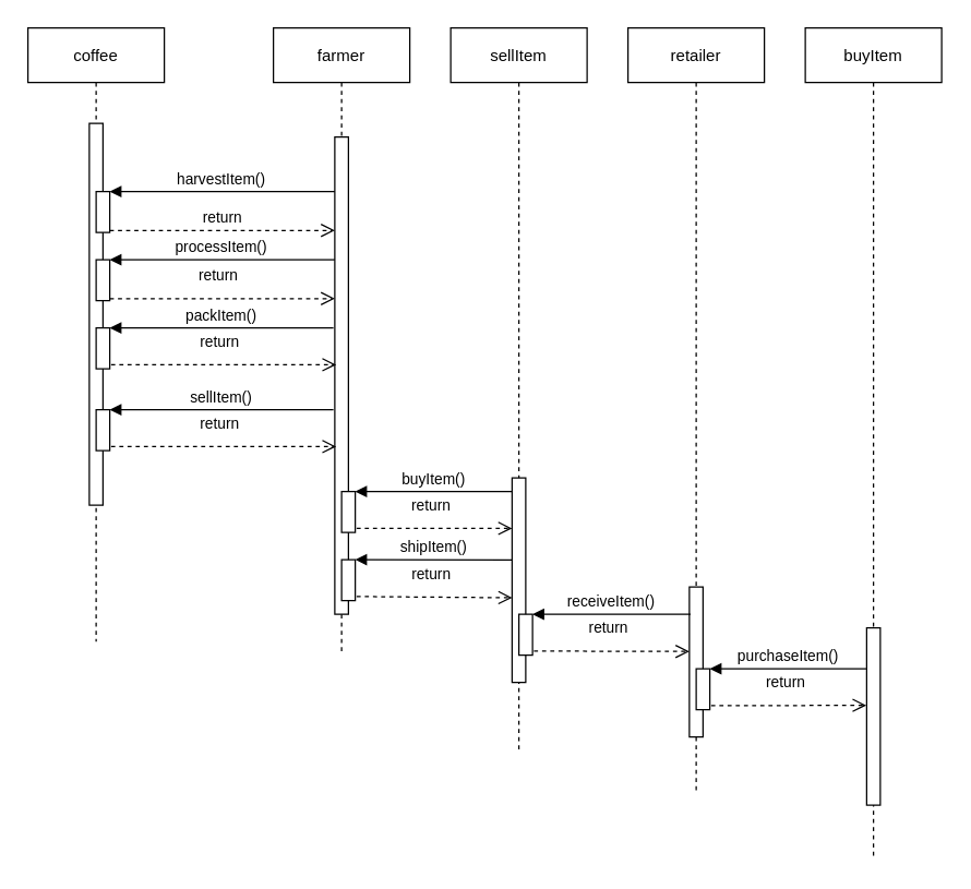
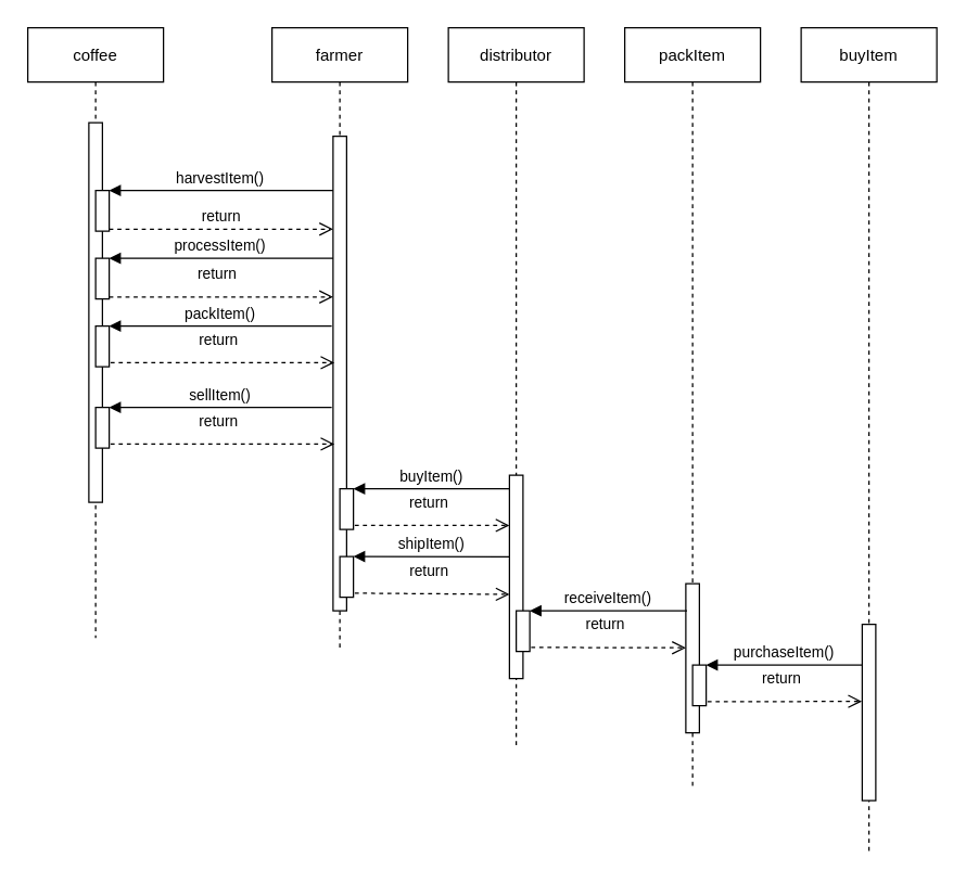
  <mxCell id="0" />
  <mxCell id="1" parent="0" />
  <mxCell id="2" value="coffee" style="shape=umlLifeline;perimeter=lifelinePerimeter;container=1;collapsible=0;recursiveResize=0;rounded=0;shadow=0;strokeWidth=1;" parent="1" vertex="1"><mxGeometry x="20" y="20" width="100" height="450" as="geometry" /></mxCell>
  <mxCell id="3" value="" style="points=[];perimeter=orthogonalPerimeter;rounded=0;shadow=0;strokeWidth=1;" parent="2" vertex="1"><mxGeometry x="45" y="70" width="10" height="280" as="geometry" /></mxCell>
  <mxCell id="4" value="" style="points=[];perimeter=orthogonalPerimeter;rounded=0;shadow=0;strokeWidth=1;" parent="2" vertex="1"><mxGeometry x="50" y="120" width="10" height="30" as="geometry" /></mxCell>
  <mxCell id="5" value="" style="points=[];perimeter=orthogonalPerimeter;rounded=0;shadow=0;strokeWidth=1;" vertex="1" parent="2"><mxGeometry x="50" y="170" width="10" height="30" as="geometry" /></mxCell>
  <mxCell id="6" value="" style="points=[];perimeter=orthogonalPerimeter;rounded=0;shadow=0;strokeWidth=1;" vertex="1" parent="2"><mxGeometry x="50" y="220" width="10" height="30" as="geometry" /></mxCell>
  <mxCell id="7" value="" style="points=[];perimeter=orthogonalPerimeter;rounded=0;shadow=0;strokeWidth=1;" vertex="1" parent="2"><mxGeometry x="50" y="280" width="10" height="30" as="geometry" /></mxCell>
  <mxCell id="8" value="farmer" style="shape=umlLifeline;perimeter=lifelinePerimeter;container=1;collapsible=0;recursiveResize=0;rounded=0;shadow=0;strokeWidth=1;" parent="1" vertex="1"><mxGeometry x="200" y="20" width="100" height="460" as="geometry" /></mxCell>
  <mxCell id="9" value="" style="points=[];perimeter=orthogonalPerimeter;rounded=0;shadow=0;strokeWidth=1;" parent="8" vertex="1"><mxGeometry x="45" y="80" width="10" height="350" as="geometry" /></mxCell>
  <mxCell id="10" value="" style="points=[];perimeter=orthogonalPerimeter;rounded=0;shadow=0;strokeWidth=1;" vertex="1" parent="8"><mxGeometry x="50" y="390" width="10" height="30" as="geometry" /></mxCell>
  <mxCell id="11" value="harvestItem()" style="verticalAlign=bottom;endArrow=block;entryX=1;entryY=0;shadow=0;strokeWidth=1;" parent="1" source="9" target="4" edge="1"><mxGeometry relative="1" as="geometry"><mxPoint x="140" y="140" as="sourcePoint" /></mxGeometry></mxCell>
  <mxCell id="12" value="return" style="verticalAlign=bottom;endArrow=open;dashed=1;endSize=8;exitX=1;exitY=0.95;shadow=0;strokeWidth=1;" parent="1" source="4" target="9" edge="1"><mxGeometry relative="1" as="geometry"><mxPoint x="140" y="197" as="targetPoint" /></mxGeometry></mxCell>
- <mxCell id="13" value="sellItem" style="shape=umlLifeline;perimeter=lifelinePerimeter;container=1;collapsible=0;recursiveResize=0;rounded=0;shadow=0;strokeWidth=1;" vertex="1" parent="1"><mxGeometry x="330" y="20" width="100" height="530" as="geometry" /></mxCell>
+ <mxCell id="13" value="distributor" style="shape=umlLifeline;perimeter=lifelinePerimeter;container=1;collapsible=0;recursiveResize=0;rounded=0;shadow=0;strokeWidth=1;" vertex="1" parent="1"><mxGeometry x="330" y="20" width="100" height="530" as="geometry" /></mxCell>
  <mxCell id="14" value="" style="points=[];perimeter=orthogonalPerimeter;rounded=0;shadow=0;strokeWidth=1;" vertex="1" parent="13"><mxGeometry x="45" y="330" width="10" height="150" as="geometry" /></mxCell>
- <mxCell id="15" value="retailer" style="shape=umlLifeline;perimeter=lifelinePerimeter;container=1;collapsible=0;recursiveResize=0;rounded=0;shadow=0;strokeWidth=1;" vertex="1" parent="1"><mxGeometry x="460" y="20" width="100" height="560" as="geometry" /></mxCell>
+ <mxCell id="15" value="packItem" style="shape=umlLifeline;perimeter=lifelinePerimeter;container=1;collapsible=0;recursiveResize=0;rounded=0;shadow=0;strokeWidth=1;" vertex="1" parent="1"><mxGeometry x="460" y="20" width="100" height="560" as="geometry" /></mxCell>
  <mxCell id="16" value="" style="points=[];perimeter=orthogonalPerimeter;rounded=0;shadow=0;strokeWidth=1;" vertex="1" parent="15"><mxGeometry x="45" y="410" width="10" height="110" as="geometry" /></mxCell>
  <mxCell id="17" value="buyItem" style="shape=umlLifeline;perimeter=lifelinePerimeter;container=1;collapsible=0;recursiveResize=0;rounded=0;shadow=0;strokeWidth=1;" vertex="1" parent="1"><mxGeometry x="590" y="20" width="100" height="610" as="geometry" /></mxCell>
  <mxCell id="18" value="" style="points=[];perimeter=orthogonalPerimeter;rounded=0;shadow=0;strokeWidth=1;" vertex="1" parent="17"><mxGeometry x="45" y="440" width="10" height="130" as="geometry" /></mxCell>
  <mxCell id="19" value="processItem()" style="verticalAlign=bottom;endArrow=block;entryX=1;entryY=0;shadow=0;strokeWidth=1;" edge="1" target="5" parent="1"><mxGeometry relative="1" as="geometry"><mxPoint x="245" y="190" as="sourcePoint" /></mxGeometry></mxCell>
  <mxCell id="20" value="return" style="verticalAlign=bottom;endArrow=open;dashed=1;endSize=8;exitX=1;exitY=0.95;shadow=0;strokeWidth=1;" edge="1" source="5" parent="1"><mxGeometry x="-0.03" y="9" relative="1" as="geometry"><mxPoint x="245" y="218.5" as="targetPoint" /><mxPoint y="1" as="offset" /></mxGeometry></mxCell>
  <mxCell id="21" value="packItem()" style="verticalAlign=bottom;endArrow=block;entryX=1;entryY=0;shadow=0;strokeWidth=1;" edge="1" target="6" parent="1"><mxGeometry relative="1" as="geometry"><mxPoint x="244" y="240" as="sourcePoint" /></mxGeometry></mxCell>
  <mxCell id="22" value="return" style="verticalAlign=bottom;endArrow=open;dashed=1;endSize=8;exitX=1.1;exitY=0.9;shadow=0;strokeWidth=1;exitDx=0;exitDy=0;exitPerimeter=0;" edge="1" source="6" parent="1"><mxGeometry x="-0.03" y="9" relative="1" as="geometry"><mxPoint x="246" y="267" as="targetPoint" /><mxPoint y="1" as="offset" /></mxGeometry></mxCell>
  <mxCell id="23" value="sellItem()" style="verticalAlign=bottom;endArrow=block;entryX=1;entryY=0;shadow=0;strokeWidth=1;" edge="1" target="7" parent="1"><mxGeometry relative="1" as="geometry"><mxPoint x="244" y="300" as="sourcePoint" /></mxGeometry></mxCell>
  <mxCell id="24" value="return" style="verticalAlign=bottom;endArrow=open;dashed=1;endSize=8;exitX=1.1;exitY=0.9;shadow=0;strokeWidth=1;exitDx=0;exitDy=0;exitPerimeter=0;" edge="1" source="7" parent="1"><mxGeometry x="-0.03" y="9" relative="1" as="geometry"><mxPoint x="246" y="327" as="targetPoint" /><mxPoint y="1" as="offset" /></mxGeometry></mxCell>
  <mxCell id="25" value="" style="points=[];perimeter=orthogonalPerimeter;rounded=0;shadow=0;strokeWidth=1;" vertex="1" parent="1"><mxGeometry x="250" y="360" width="10" height="30" as="geometry" /></mxCell>
  <mxCell id="26" value="buyItem()" style="verticalAlign=bottom;endArrow=block;entryX=1;entryY=0;shadow=0;strokeWidth=1;exitX=-0.022;exitY=0.067;exitDx=0;exitDy=0;exitPerimeter=0;" edge="1" target="25" parent="1" source="14"><mxGeometry relative="1" as="geometry"><mxPoint x="370" y="360" as="sourcePoint" /></mxGeometry></mxCell>
  <mxCell id="27" value="return" style="verticalAlign=bottom;endArrow=open;dashed=1;endSize=8;exitX=1.1;exitY=0.9;shadow=0;strokeWidth=1;exitDx=0;exitDy=0;exitPerimeter=0;" edge="1" source="25" parent="1"><mxGeometry x="-0.03" y="9" relative="1" as="geometry"><mxPoint x="375" y="387" as="targetPoint" /><mxPoint y="1" as="offset" /></mxGeometry></mxCell>
  <mxCell id="28" value="shipItem()" style="verticalAlign=bottom;endArrow=block;entryX=1;entryY=0;shadow=0;strokeWidth=1;exitX=-0.022;exitY=0.401;exitDx=0;exitDy=0;exitPerimeter=0;" edge="1" target="10" parent="1" source="14"><mxGeometry relative="1" as="geometry"><mxPoint x="382" y="410" as="sourcePoint" /></mxGeometry></mxCell>
  <mxCell id="29" value="return" style="verticalAlign=bottom;endArrow=open;dashed=1;endSize=8;exitX=1.1;exitY=0.9;shadow=0;strokeWidth=1;exitDx=0;exitDy=0;exitPerimeter=0;entryX=0.006;entryY=0.586;entryDx=0;entryDy=0;entryPerimeter=0;" edge="1" source="10" parent="1" target="14"><mxGeometry x="-0.03" y="9" relative="1" as="geometry"><mxPoint x="383" y="436" as="targetPoint" /><mxPoint y="1" as="offset" /></mxGeometry></mxCell>
  <mxCell id="30" value="" style="points=[];perimeter=orthogonalPerimeter;rounded=0;shadow=0;strokeWidth=1;" vertex="1" parent="1"><mxGeometry x="380" y="450" width="10" height="30" as="geometry" /></mxCell>
  <mxCell id="31" value="receiveItem()" style="verticalAlign=bottom;endArrow=block;entryX=1;entryY=0;shadow=0;strokeWidth=1;exitX=0.089;exitY=0.182;exitDx=0;exitDy=0;exitPerimeter=0;" edge="1" target="30" parent="1" source="16"><mxGeometry relative="1" as="geometry"><mxPoint x="504" y="450" as="sourcePoint" /></mxGeometry></mxCell>
  <mxCell id="32" value="return" style="verticalAlign=bottom;endArrow=open;dashed=1;endSize=8;exitX=1.1;exitY=0.9;shadow=0;strokeWidth=1;exitDx=0;exitDy=0;exitPerimeter=0;entryX=0;entryY=0.43;entryDx=0;entryDy=0;entryPerimeter=0;" edge="1" source="30" parent="1" target="16"><mxGeometry x="-0.03" y="9" relative="1" as="geometry"><mxPoint x="490" y="478" as="targetPoint" /><mxPoint y="1" as="offset" /></mxGeometry></mxCell>
  <mxCell id="33" value="purchaseItem()" style="verticalAlign=bottom;endArrow=block;entryX=1;entryY=0;shadow=0;strokeWidth=1;exitX=-0.033;exitY=0.231;exitDx=0;exitDy=0;exitPerimeter=0;" edge="1" target="35" parent="1" source="18"><mxGeometry relative="1" as="geometry"><mxPoint x="630" y="490" as="sourcePoint" /></mxGeometry></mxCell>
  <mxCell id="34" value="return" style="verticalAlign=bottom;endArrow=open;dashed=1;endSize=8;exitX=1.1;exitY=0.9;shadow=0;strokeWidth=1;exitDx=0;exitDy=0;exitPerimeter=0;entryX=-0.022;entryY=0.668;entryDx=0;entryDy=0;entryPerimeter=0;" edge="1" source="35" parent="1"><mxGeometry x="-0.03" y="9" relative="1" as="geometry"><mxPoint x="634.78" y="516.84" as="targetPoint" /><mxPoint y="1" as="offset" /></mxGeometry></mxCell>
  <mxCell id="35" value="" style="points=[];perimeter=orthogonalPerimeter;rounded=0;shadow=0;strokeWidth=1;" vertex="1" parent="1"><mxGeometry x="510" y="490" width="10" height="30" as="geometry" /></mxCell>
